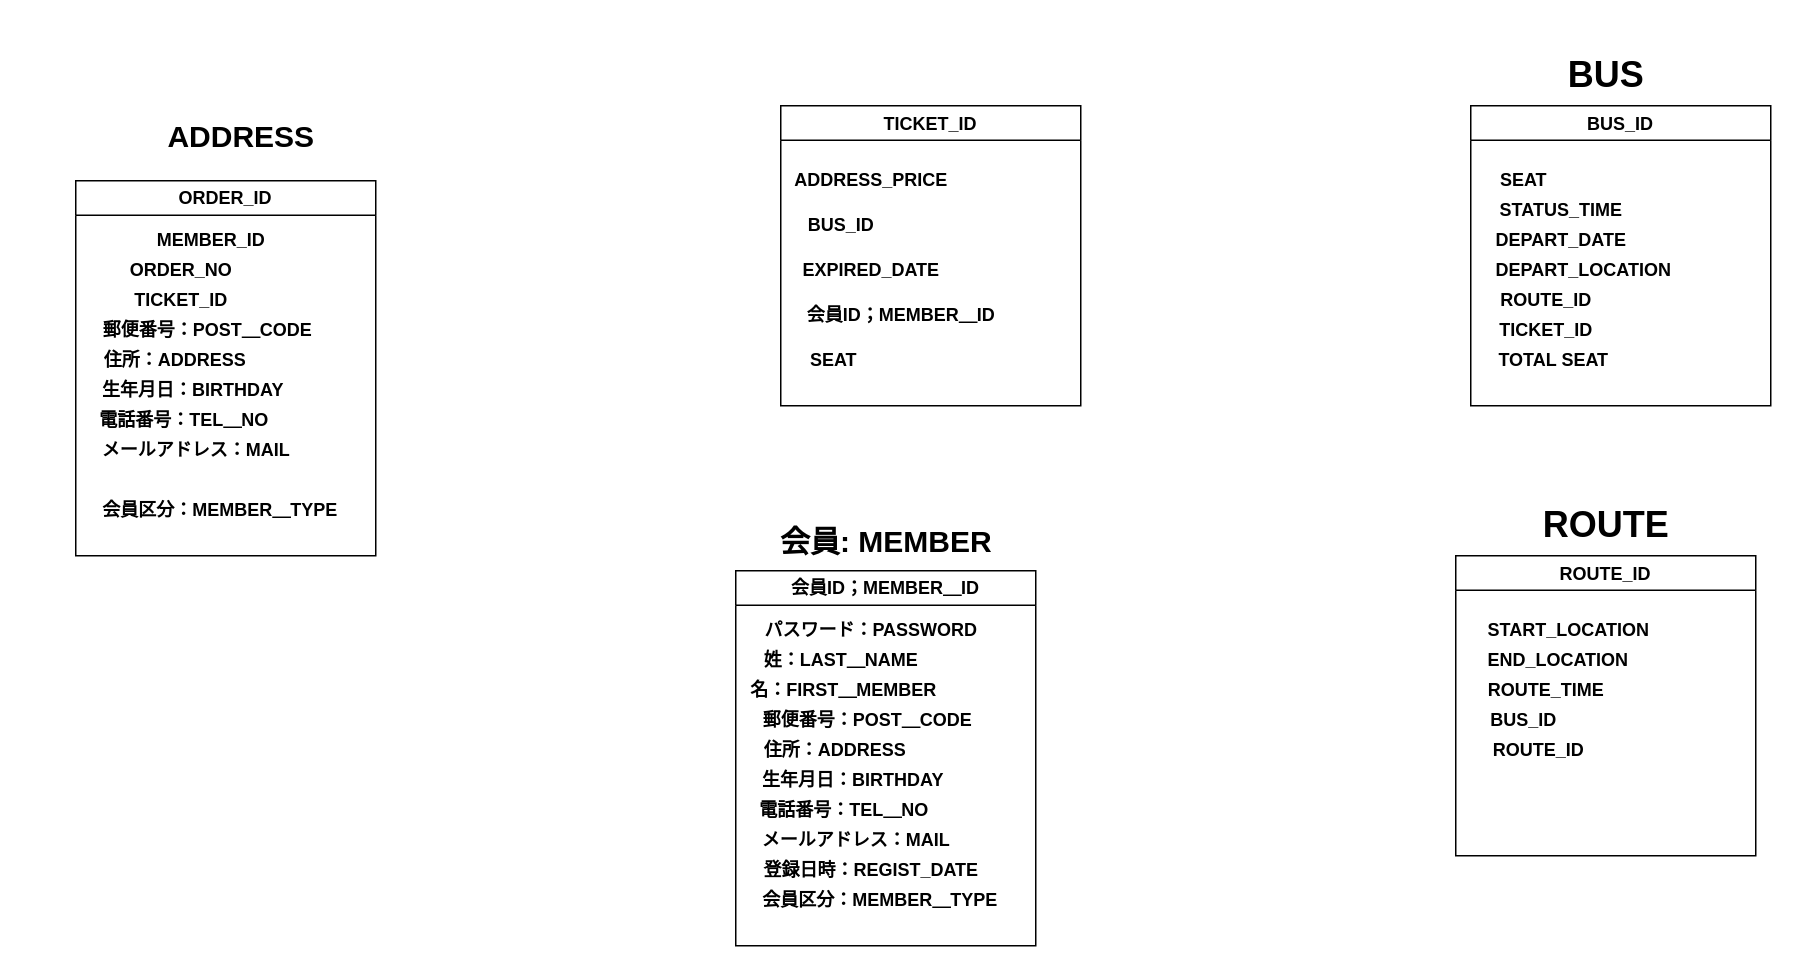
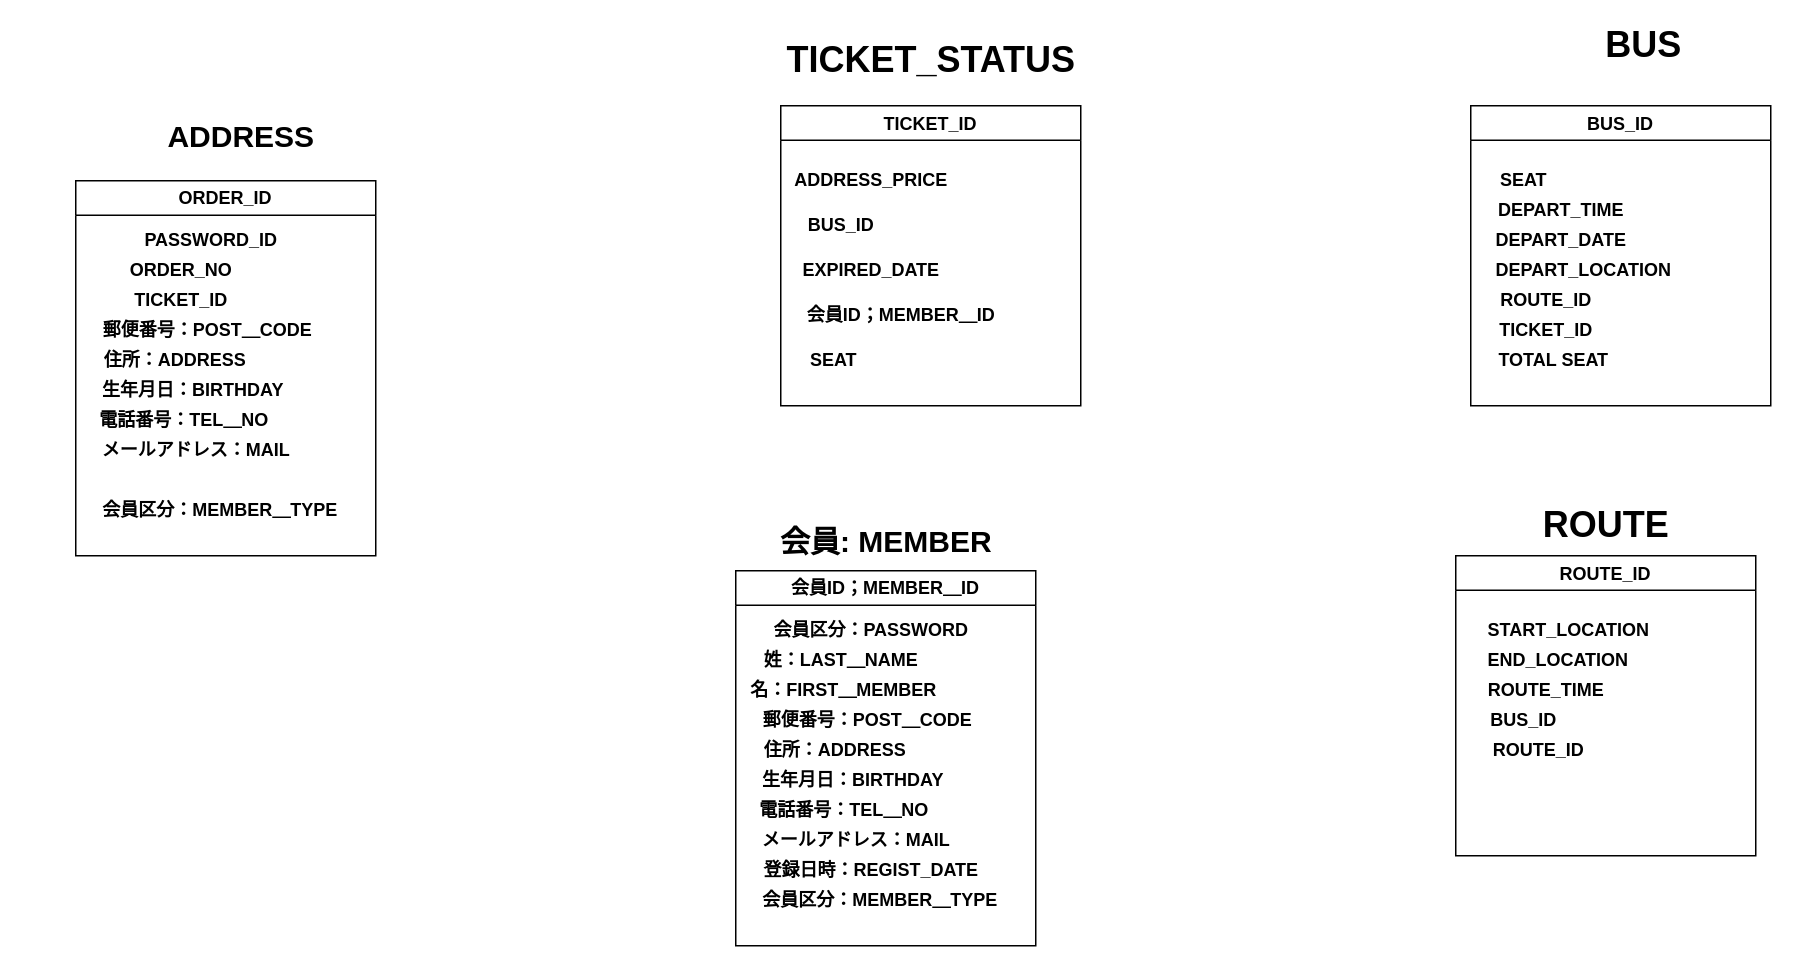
  <mxCell id="0" />
  <mxCell id="1" parent="0" />
  <mxCell id="2" value="会員ID；MEMBER＿ID" style="swimlane;whiteSpace=wrap;html=1;" parent="1" vertex="1"><mxGeometry x="490" y="380" width="200" height="250" as="geometry" /></mxCell>
- <mxCell id="3" value="パスワード：PASSWORD" style="text;strokeColor=none;fillColor=none;html=1;fontSize=12;fontStyle=1;verticalAlign=middle;align=center;" parent="2" vertex="1"><mxGeometry y="30" width="180" height="20" as="geometry" /></mxCell>
+ <mxCell id="3" value="会員区分：PASSWORD" style="text;strokeColor=none;fillColor=none;html=1;fontSize=12;fontStyle=1;verticalAlign=middle;align=center;" parent="2" vertex="1"><mxGeometry y="30" width="180" height="20" as="geometry" /></mxCell>
  <mxCell id="4" value="姓：LAST＿NAME" style="text;strokeColor=none;fillColor=none;html=1;fontSize=12;fontStyle=1;verticalAlign=middle;align=center;" parent="2" vertex="1"><mxGeometry x="-20" y="50" width="180" height="20" as="geometry" /></mxCell>
  <mxCell id="5" value="&amp;nbsp;名：FIRST＿MEMBER" style="text;strokeColor=none;fillColor=none;html=1;fontSize=12;fontStyle=1;verticalAlign=middle;align=center;" parent="2" vertex="1"><mxGeometry x="-20" y="70" width="180" height="20" as="geometry" /></mxCell>
  <mxCell id="6" value="　 郵便番号：POST＿CODE" style="text;strokeColor=none;fillColor=none;html=1;fontSize=12;fontStyle=1;verticalAlign=middle;align=center;" parent="2" vertex="1"><mxGeometry x="-10" y="90" width="180" height="20" as="geometry" /></mxCell>
  <mxCell id="7" value="　住所：ADDRESS" style="text;strokeColor=none;fillColor=none;html=1;fontSize=12;fontStyle=1;verticalAlign=middle;align=center;" parent="2" vertex="1"><mxGeometry x="-30" y="110" width="180" height="20" as="geometry" /></mxCell>
  <mxCell id="8" value="　　　生年月日：BIRTHDAY" style="text;strokeColor=none;fillColor=none;html=1;fontSize=12;fontStyle=1;verticalAlign=middle;align=center;" parent="2" vertex="1"><mxGeometry x="-30" y="130" width="180" height="20" as="geometry" /></mxCell>
  <mxCell id="9" value="　　電話番号：TEL＿NO" style="text;strokeColor=none;fillColor=none;html=1;fontSize=12;fontStyle=1;verticalAlign=middle;align=center;" parent="2" vertex="1"><mxGeometry x="-30" y="150" width="180" height="20" as="geometry" /></mxCell>
  <mxCell id="10" value="メールアドレス：MAIL" style="text;strokeColor=none;fillColor=none;html=1;fontSize=12;fontStyle=1;verticalAlign=middle;align=center;" parent="2" vertex="1"><mxGeometry x="-10" y="170" width="180" height="20" as="geometry" /></mxCell>
  <mxCell id="11" value="登録日時：REGIST_DATE" style="text;strokeColor=none;fillColor=none;html=1;fontSize=12;fontStyle=1;verticalAlign=middle;align=center;" parent="2" vertex="1"><mxGeometry y="190" width="180" height="20" as="geometry" /></mxCell>
  <mxCell id="12" value="　会員区分：MEMBER＿TYPE" style="text;strokeColor=none;fillColor=none;html=1;fontSize=12;fontStyle=1;verticalAlign=middle;align=center;" parent="2" vertex="1"><mxGeometry y="210" width="180" height="20" as="geometry" /></mxCell>
  <mxCell id="13" value="会員: MEMBER" style="text;strokeColor=none;fillColor=none;html=1;fontSize=20;fontStyle=1;verticalAlign=middle;align=center;" parent="1" vertex="1"><mxGeometry x="490" y="340" width="200" height="40" as="geometry" /></mxCell>
  <mxCell id="14" value="TICKET_ID" style="swimlane;" parent="1" vertex="1"><mxGeometry x="520" y="70" width="200" height="200" as="geometry" /></mxCell>
  <mxCell id="15" value="ADDRESS_PRICE" style="text;strokeColor=none;fillColor=none;html=1;fontSize=12;fontStyle=1;verticalAlign=middle;align=center;" parent="14" vertex="1"><mxGeometry x="-30" y="40" width="180" height="20" as="geometry" /></mxCell>
  <mxCell id="16" value="BUS_ID" style="text;strokeColor=none;fillColor=none;html=1;fontSize=12;fontStyle=1;verticalAlign=middle;align=center;" parent="14" vertex="1"><mxGeometry x="-50" y="70" width="180" height="20" as="geometry" /></mxCell>
  <mxCell id="17" value="EXPIRED_DATE" style="text;strokeColor=none;fillColor=none;html=1;fontSize=12;fontStyle=1;verticalAlign=middle;align=center;" parent="14" vertex="1"><mxGeometry x="-30" y="100" width="180" height="20" as="geometry" /></mxCell>
  <mxCell id="18" value="会員ID；MEMBER＿ID" style="text;strokeColor=none;fillColor=none;html=1;fontSize=12;fontStyle=1;verticalAlign=middle;align=center;" parent="14" vertex="1"><mxGeometry x="-10" y="130" width="180" height="20" as="geometry" /></mxCell>
  <mxCell id="19" value="SEAT" style="text;strokeColor=none;fillColor=none;html=1;fontSize=12;fontStyle=1;verticalAlign=middle;align=center;" parent="14" vertex="1"><mxGeometry x="-60" y="160" width="190" height="20" as="geometry" /></mxCell>
+ <mxCell id="20" value="TICKET_STATUS" style="text;strokeColor=none;fillColor=none;html=1;fontSize=24;fontStyle=1;verticalAlign=middle;align=center;" parent="1" vertex="1"><mxGeometry x="520" y="20" width="200" height="40" as="geometry" /></mxCell>
  <mxCell id="21" value="BUS_ID" style="swimlane;" parent="1" vertex="1"><mxGeometry x="980" y="70" width="200" height="200" as="geometry" /></mxCell>
  <mxCell id="22" value="SEAT" style="text;strokeColor=none;fillColor=none;html=1;fontSize=12;fontStyle=1;verticalAlign=middle;align=center;" parent="21" vertex="1"><mxGeometry x="-60" y="40" width="190" height="20" as="geometry" /></mxCell>
- <mxCell id="23" value="STATUS_TIME" style="text;strokeColor=none;fillColor=none;html=1;fontSize=12;fontStyle=1;verticalAlign=middle;align=center;" parent="21" vertex="1"><mxGeometry x="-30" y="60" width="180" height="20" as="geometry" /></mxCell>
+ <mxCell id="23" value="DEPART_TIME" style="text;strokeColor=none;fillColor=none;html=1;fontSize=12;fontStyle=1;verticalAlign=middle;align=center;" parent="21" vertex="1"><mxGeometry x="-30" y="60" width="180" height="20" as="geometry" /></mxCell>
  <mxCell id="24" value="DEPART_DATE" style="text;strokeColor=none;fillColor=none;html=1;fontSize=12;fontStyle=1;verticalAlign=middle;align=center;" parent="21" vertex="1"><mxGeometry x="-30" y="80" width="180" height="20" as="geometry" /></mxCell>
  <mxCell id="25" value="DEPART_LOCATION" style="text;strokeColor=none;fillColor=none;html=1;fontSize=12;fontStyle=1;verticalAlign=middle;align=center;" parent="21" vertex="1"><mxGeometry x="-20" y="100" width="190" height="20" as="geometry" /></mxCell>
  <mxCell id="26" value="ROUTE_ID" style="text;strokeColor=none;fillColor=none;html=1;fontSize=12;fontStyle=1;verticalAlign=middle;align=center;" parent="21" vertex="1"><mxGeometry x="-50" y="120" width="200" height="20" as="geometry" /></mxCell>
  <mxCell id="27" value="TICKET_ID" style="text;strokeColor=none;fillColor=none;html=1;fontSize=12;fontStyle=1;verticalAlign=middle;align=center;" parent="21" vertex="1"><mxGeometry x="-45" y="140" width="190" height="20" as="geometry" /></mxCell>
  <mxCell id="28" value="TOTAL SEAT" style="text;strokeColor=none;fillColor=none;html=1;fontSize=12;fontStyle=1;verticalAlign=middle;align=center;" vertex="1" parent="21"><mxGeometry x="-35" y="160" width="180" height="20" as="geometry" /></mxCell>
- <mxCell id="29" value="BUS" style="text;strokeColor=none;fillColor=none;html=1;fontSize=24;fontStyle=1;verticalAlign=middle;align=center;" parent="1" vertex="1"><mxGeometry x="970" y="30" width="200" height="40" as="geometry" /></mxCell>
+ <mxCell id="29" value="BUS" style="text;strokeColor=none;fillColor=none;html=1;fontSize=24;fontStyle=1;verticalAlign=middle;align=center;" parent="1" vertex="1"><mxGeometry x="995" y="10" width="200" height="40" as="geometry" /></mxCell>
  <mxCell id="30" value="ROUTE_ID" style="swimlane;" parent="1" vertex="1"><mxGeometry x="970" y="370" width="200" height="200" as="geometry" /></mxCell>
  <mxCell id="31" value="START_LOCATION" style="text;strokeColor=none;fillColor=none;html=1;fontSize=12;fontStyle=1;verticalAlign=middle;align=center;" parent="30" vertex="1"><mxGeometry x="-20" y="40" width="190" height="20" as="geometry" /></mxCell>
  <mxCell id="32" value="END_LOCATION" style="text;strokeColor=none;fillColor=none;html=1;fontSize=12;fontStyle=1;verticalAlign=middle;align=center;" parent="30" vertex="1"><mxGeometry x="-30" y="60" width="195" height="20" as="geometry" /></mxCell>
  <mxCell id="33" value="ROUTE_TIME" style="text;strokeColor=none;fillColor=none;html=1;fontSize=12;fontStyle=1;verticalAlign=middle;align=center;" parent="30" vertex="1"><mxGeometry x="-30" y="80" width="180" height="20" as="geometry" /></mxCell>
  <mxCell id="34" value="BUS_ID" style="text;strokeColor=none;fillColor=none;html=1;fontSize=12;fontStyle=1;verticalAlign=middle;align=center;" parent="30" vertex="1"><mxGeometry x="-50" y="100" width="190" height="20" as="geometry" /></mxCell>
  <mxCell id="35" value="ROUTE_ID" style="text;strokeColor=none;fillColor=none;html=1;fontSize=12;fontStyle=1;verticalAlign=middle;align=center;" parent="30" vertex="1"><mxGeometry x="-50" y="120" width="210" height="20" as="geometry" /></mxCell>
  <mxCell id="36" value="ROUTE" style="text;strokeColor=none;fillColor=none;html=1;fontSize=24;fontStyle=1;verticalAlign=middle;align=center;" parent="1" vertex="1"><mxGeometry x="970" y="330" width="200" height="40" as="geometry" /></mxCell>
  <mxCell id="37" value="ORDER_ID" style="swimlane;whiteSpace=wrap;html=1;" vertex="1" parent="1"><mxGeometry x="50" y="120" width="200" height="250" as="geometry" /></mxCell>
- <mxCell id="38" value="MEMBER_ID" style="text;strokeColor=none;fillColor=none;html=1;fontSize=12;fontStyle=1;verticalAlign=middle;align=center;" vertex="1" parent="37"><mxGeometry y="30" width="180" height="20" as="geometry" /></mxCell>
+ <mxCell id="38" value="PASSWORD_ID" style="text;strokeColor=none;fillColor=none;html=1;fontSize=12;fontStyle=1;verticalAlign=middle;align=center;" vertex="1" parent="37"><mxGeometry y="30" width="180" height="20" as="geometry" /></mxCell>
  <mxCell id="39" value="ORDER_NO" style="text;strokeColor=none;fillColor=none;html=1;fontSize=12;fontStyle=1;verticalAlign=middle;align=center;" vertex="1" parent="37"><mxGeometry x="-20" y="50" width="180" height="20" as="geometry" /></mxCell>
  <mxCell id="40" value="TICKET_ID" style="text;strokeColor=none;fillColor=none;html=1;fontSize=12;fontStyle=1;verticalAlign=middle;align=center;" vertex="1" parent="37"><mxGeometry x="-20" y="70" width="180" height="20" as="geometry" /></mxCell>
  <mxCell id="41" value="　 郵便番号：POST＿CODE" style="text;strokeColor=none;fillColor=none;html=1;fontSize=12;fontStyle=1;verticalAlign=middle;align=center;" vertex="1" parent="37"><mxGeometry x="-10" y="90" width="180" height="20" as="geometry" /></mxCell>
  <mxCell id="42" value="　住所：ADDRESS" style="text;strokeColor=none;fillColor=none;html=1;fontSize=12;fontStyle=1;verticalAlign=middle;align=center;" vertex="1" parent="37"><mxGeometry x="-30" y="110" width="180" height="20" as="geometry" /></mxCell>
  <mxCell id="43" value="　　　生年月日：BIRTHDAY" style="text;strokeColor=none;fillColor=none;html=1;fontSize=12;fontStyle=1;verticalAlign=middle;align=center;" vertex="1" parent="37"><mxGeometry x="-30" y="130" width="180" height="20" as="geometry" /></mxCell>
  <mxCell id="44" value="　　電話番号：TEL＿NO" style="text;strokeColor=none;fillColor=none;html=1;fontSize=12;fontStyle=1;verticalAlign=middle;align=center;" vertex="1" parent="37"><mxGeometry x="-30" y="150" width="180" height="20" as="geometry" /></mxCell>
  <mxCell id="45" value="メールアドレス：MAIL" style="text;strokeColor=none;fillColor=none;html=1;fontSize=12;fontStyle=1;verticalAlign=middle;align=center;" vertex="1" parent="37"><mxGeometry x="-10" y="170" width="180" height="20" as="geometry" /></mxCell>
  <mxCell id="46" value="　会員区分：MEMBER＿TYPE" style="text;strokeColor=none;fillColor=none;html=1;fontSize=12;fontStyle=1;verticalAlign=middle;align=center;" vertex="1" parent="37"><mxGeometry y="210" width="180" height="20" as="geometry" /></mxCell>
  <mxCell id="47" value="ADDRESS" style="text;strokeColor=none;fillColor=none;html=1;fontSize=20;fontStyle=1;verticalAlign=middle;align=center;" vertex="1" parent="1"><mxGeometry x="60" y="70" width="200" height="40" as="geometry" /></mxCell>
